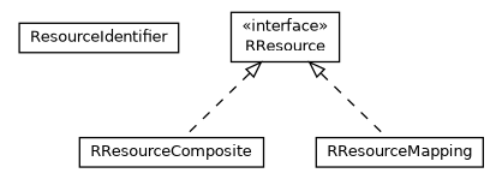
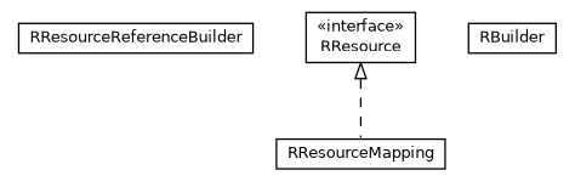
  digraph {
    nodesep=0.25
    ranksep=0.5
    node [fontcolor=black fontname=Helvetica fontsize=10.0 shape=plaintext]
    edge [arrowtail=empty dir=back fontname=Helvetica fontsize=10 headport=p labelfontname=Helvetica labelfontsize=10 style=dashed tailport=p]
-   n2 [label=<<table title="org.androidtransfuse.model.r.ResourceIdentifier" border="0" cellborder="1" cellspacing="0" cellpadding="2" port="p" href="./ResourceIdentifier.html"> 		<tr><td><table border="0" cellspacing="0" cellpadding="1"> <tr><td align="center" balign="center"> ResourceIdentifier </td></tr> 		</table></td></tr> 		</table>>]
-   n3 [label=<<table title="org.androidtransfuse.model.r.RResourceComposite" border="0" cellborder="1" cellspacing="0" cellpadding="2" port="p" href="./RResourceComposite.html"> 		<tr><td><table border="0" cellspacing="0" cellpadding="1"> <tr><td align="center" balign="center"> RResourceComposite </td></tr> 		</table></td></tr> 		</table>>]
+   n1 [label=<<table title="org.androidtransfuse.model.r.RResourceReferenceBuilder" border="0" cellborder="1" cellspacing="0" cellpadding="2" port="p" href="./RResourceReferenceBuilder.html"> 		<tr><td><table border="0" cellspacing="0" cellpadding="1"> <tr><td align="center" balign="center"> RResourceReferenceBuilder </td></tr> 		</table></td></tr> 		</table>>]
    n4 [label=<<table title="org.androidtransfuse.model.r.RResourceMapping" border="0" cellborder="1" cellspacing="0" cellpadding="2" port="p" href="./RResourceMapping.html"> 		<tr><td><table border="0" cellspacing="0" cellpadding="1"> <tr><td align="center" balign="center"> RResourceMapping </td></tr> 		</table></td></tr> 		</table>>]
+   n5 [label=<<table title="org.androidtransfuse.model.r.RBuilder" border="0" cellborder="1" cellspacing="0" cellpadding="2" port="p" href="./RBuilder.html"> 		<tr><td><table border="0" cellspacing="0" cellpadding="1"> <tr><td align="center" balign="center"> RBuilder </td></tr> 		</table></td></tr> 		</table>>]
    n6 [label=<<table title="org.androidtransfuse.model.r.RResource" border="0" cellborder="1" cellspacing="0" cellpadding="2" port="p" href="./RResource.html"> 		<tr><td><table border="0" cellspacing="0" cellpadding="1"> <tr><td align="center" balign="center"> &#171;interface&#187; </td></tr> <tr><td align="center" balign="center"> RResource </td></tr> 		</table></td></tr> 		</table>>]
-   n6 -> n3
    n6 -> n4
  }
